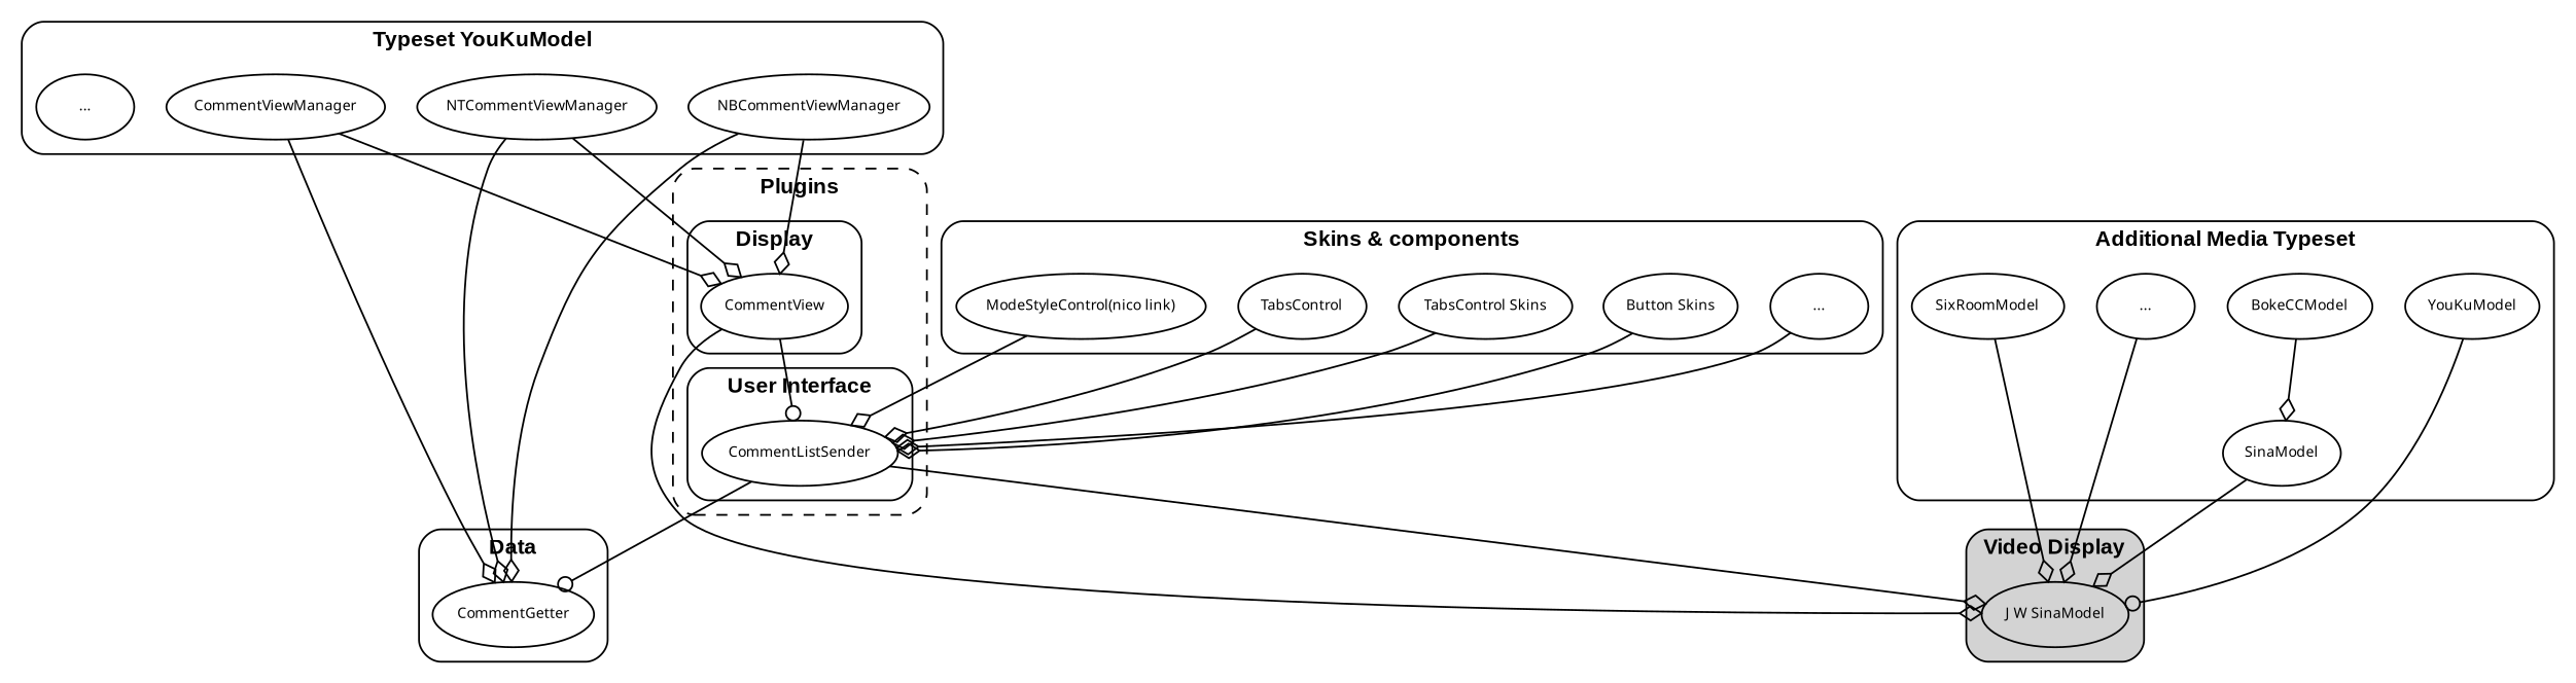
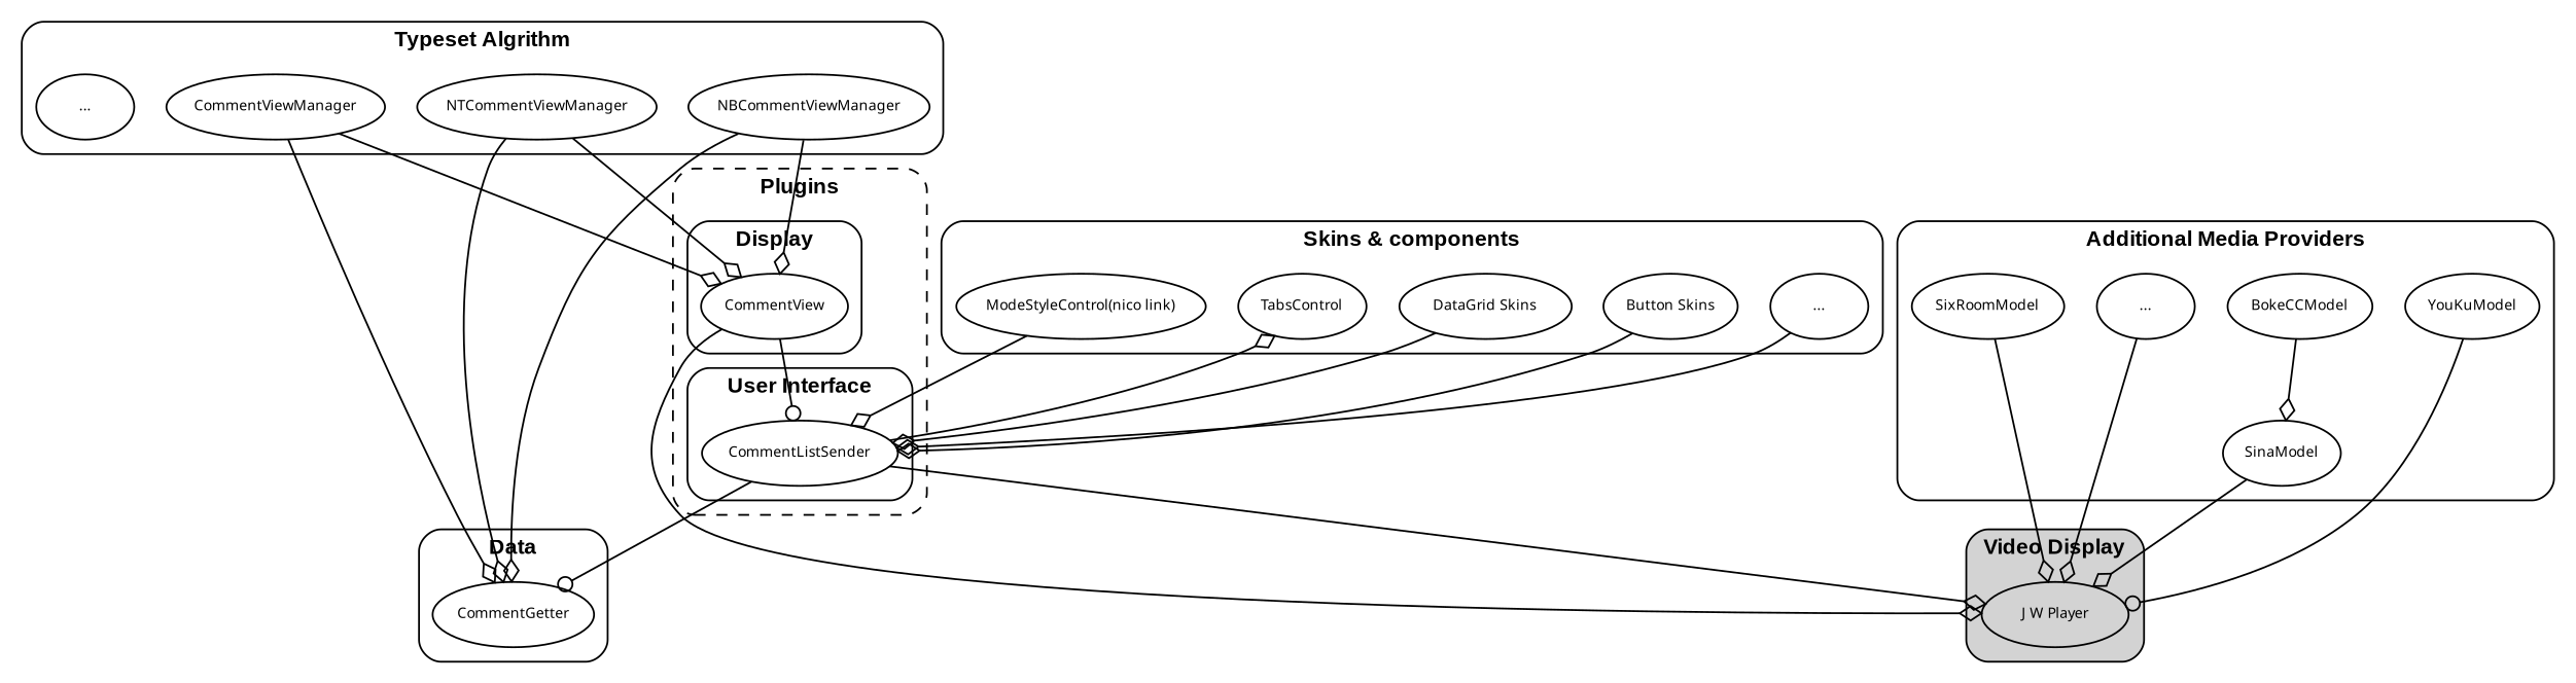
  digraph {
    fontname="Arial Black"
    fontsize=12
    rankdir=TB
    style=rounded
    node [fontname="Comic Sans MS" fontsize=8]
    edge [arrowhead=odiamond fontname=Verdana fontsize=8]
    CommentListSender
    CommentView
    CommentGetter
    CommentViewManager
    NBCommentViewManager
    NTCommentViewManager
    "..."
-   "J W Player" [label="J W SinaModel"]
+   "J W Player"
    SinaModel
    YouKuModel
    SixRoomModel
    BokeCCModel
    n13 [label="..."]
    "Button Skins"
-   "DataGrid Skins" [label="TabsControl Skins"]
+   "DataGrid Skins"
    TabsControl
    "ModeStyleControl(nico link)"
    n18 [label="..."]
    subgraph cluster_1 {
      label=Plugins
      style="rounded,dashed"
      subgraph cluster_2 {
        label="User Interface"
        style="rounded,solid"
        CommentListSender
      }
      subgraph cluster_3 {
        label=Display
        style="rounded,solid"
        CommentView
      }
    }
    subgraph cluster_4 {
      label=Data
      CommentGetter
    }
    subgraph cluster_5 {
-     label="Typeset YouKuModel"
+     label="Typeset Algrithm"
      rank=same
      CommentViewManager
      NBCommentViewManager
      NTCommentViewManager
      "..."
    }
    subgraph cluster_6 {
      label="Video Display"
      style="filled,rounded"
      "J W Player"
    }
    subgraph cluster_7 {
-     label="Additional Media Typeset"
+     label="Additional Media Providers"
      SinaModel
      YouKuModel
      SixRoomModel
      BokeCCModel
      n13
    }
    subgraph cluster_8 {
      label="Skins & components"
      "Button Skins"
      "DataGrid Skins"
      TabsControl
      "ModeStyleControl(nico link)"
      n18
    }
    CommentListSender -> CommentGetter [arrowhead=odot]
    CommentListSender -> "J W Player"
    CommentView -> CommentListSender [arrowhead=odot]
    CommentView -> CommentGetter [style=invis]
    CommentView -> "J W Player"
    CommentViewManager -> CommentView
    CommentViewManager -> CommentGetter
    NBCommentViewManager -> CommentView
    NBCommentViewManager -> CommentGetter
    NTCommentViewManager -> CommentView
    NTCommentViewManager -> CommentGetter
    SinaModel -> "J W Player"
    YouKuModel -> "J W Player" [arrowhead=odot]
    SixRoomModel -> "J W Player"
    BokeCCModel -> SinaModel
    n13 -> "J W Player"
    "Button Skins" -> CommentListSender
    "DataGrid Skins" -> CommentListSender
-   TabsControl -> CommentListSender
+   CommentListSender -> TabsControl
    "ModeStyleControl(nico link)" -> CommentListSender
    n18 -> CommentListSender
  }
